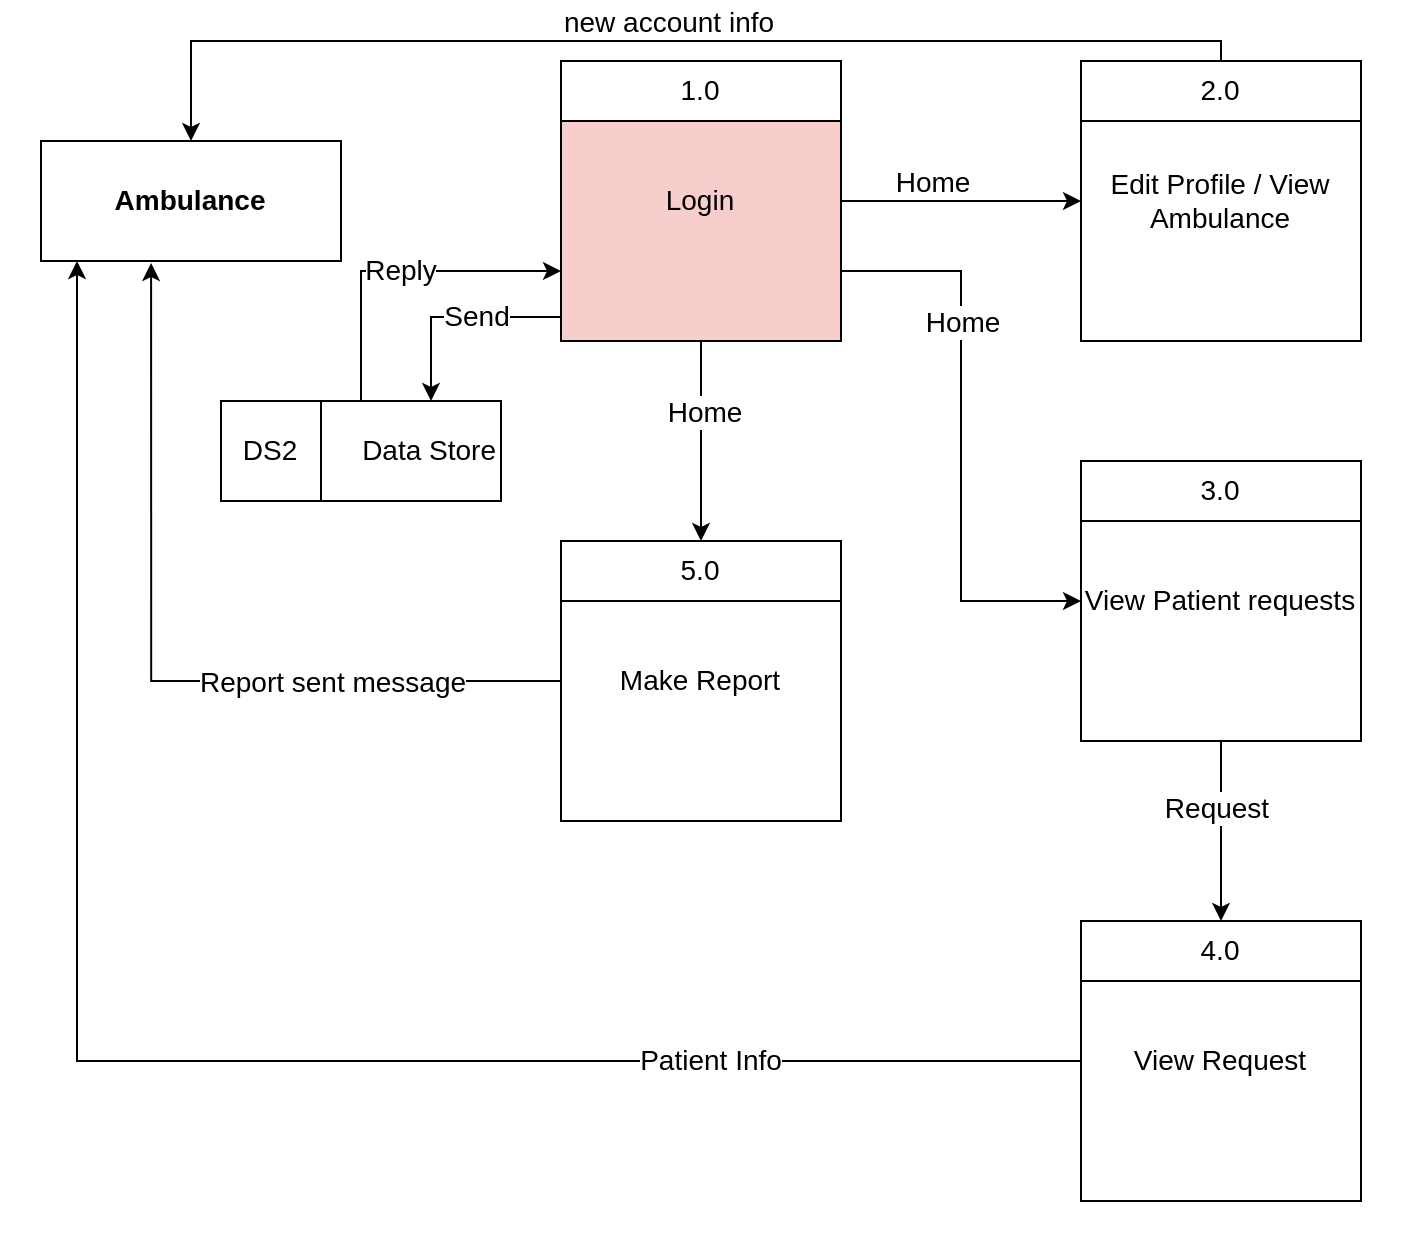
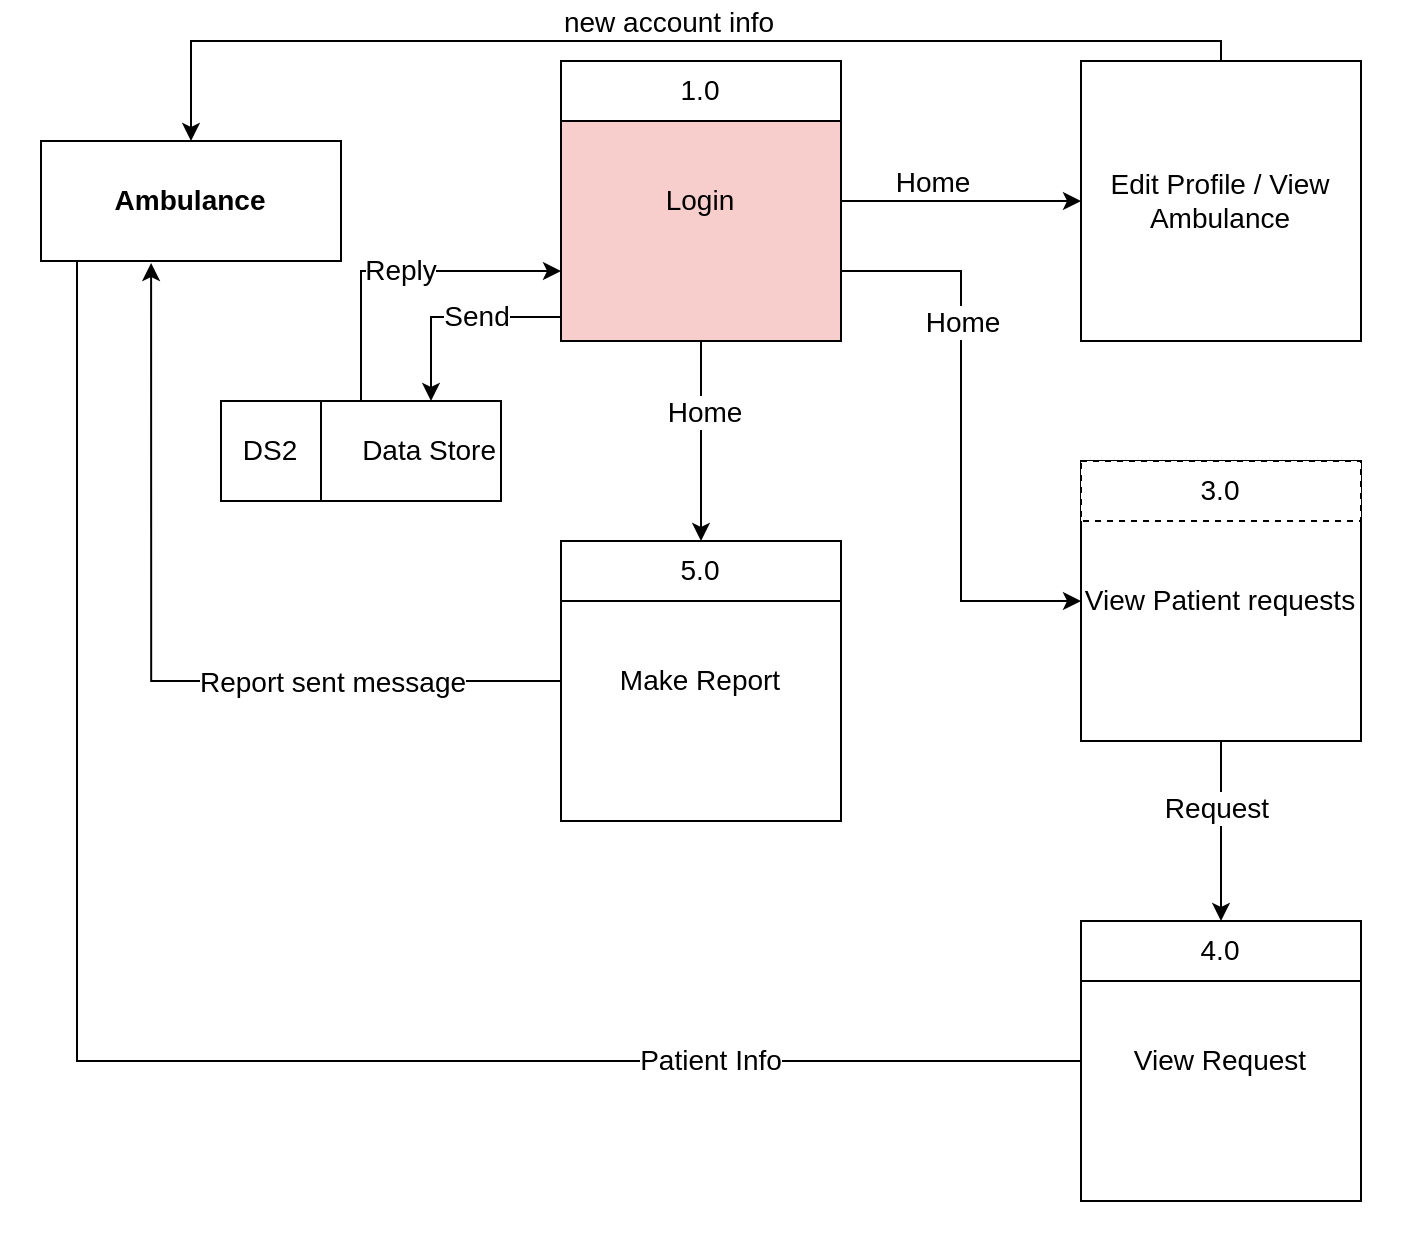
  <mxCell id="0" />
  <mxCell id="1" parent="0" />
  <mxCell id="2" value="Ambulance" style="rounded=0;whiteSpace=wrap;html=1;fontStyle=1;fontSize=14;" parent="1" vertex="1"><mxGeometry x="20" y="70" width="150" height="60" as="geometry" /></mxCell>
  <mxCell id="3" value="" style="edgeStyle=orthogonalEdgeStyle;rounded=0;orthogonalLoop=1;jettySize=auto;html=1;fontSize=14;" edge="1" parent="1" source="9" target="13"><mxGeometry relative="1" as="geometry"><mxPoint x="500" y="100" as="targetPoint" /></mxGeometry></mxCell>
  <mxCell id="4" value="Home" style="edgeLabel;html=1;align=center;verticalAlign=middle;resizable=0;points=[];fontSize=14;" vertex="1" connectable="0" parent="3"><mxGeometry x="-0.25" y="-1" relative="1" as="geometry"><mxPoint y="-11" as="offset" /></mxGeometry></mxCell>
  <mxCell id="5" style="edgeStyle=orthogonalEdgeStyle;rounded=0;orthogonalLoop=1;jettySize=auto;html=1;exitX=1;exitY=0.75;exitDx=0;exitDy=0;entryX=0;entryY=0.5;entryDx=0;entryDy=0;fontSize=14;" edge="1" parent="1" source="9" target="17"><mxGeometry relative="1" as="geometry" /></mxCell>
  <mxCell id="6" value="Home" style="edgeLabel;html=1;align=center;verticalAlign=middle;resizable=0;points=[];fontSize=14;" vertex="1" connectable="0" parent="5"><mxGeometry x="-0.888" y="1" relative="1" as="geometry"><mxPoint x="44" y="26" as="offset" /></mxGeometry></mxCell>
  <mxCell id="7" style="edgeStyle=orthogonalEdgeStyle;rounded=0;orthogonalLoop=1;jettySize=auto;html=1;exitX=0.5;exitY=1;exitDx=0;exitDy=0;entryX=0.5;entryY=0;entryDx=0;entryDy=0;fontSize=14;" edge="1" parent="1" source="9" target="32"><mxGeometry relative="1" as="geometry" /></mxCell>
  <mxCell id="8" value="Home" style="edgeLabel;html=1;align=center;verticalAlign=middle;resizable=0;points=[];fontSize=14;" vertex="1" connectable="0" parent="7"><mxGeometry x="-0.3" y="1" relative="1" as="geometry"><mxPoint as="offset" /></mxGeometry></mxCell>
  <mxCell id="9" value="Login" style="whiteSpace=wrap;html=1;aspect=fixed;fontSize=14;fillColor=#f8cecc;" vertex="1" parent="1"><mxGeometry x="280" y="30" width="140" height="140" as="geometry" /></mxCell>
  <mxCell id="10" value="1.0" style="rounded=0;whiteSpace=wrap;html=1;fontSize=14;" vertex="1" parent="1"><mxGeometry x="280" y="30" width="140" height="30" as="geometry" /></mxCell>
  <mxCell id="11" style="edgeStyle=orthogonalEdgeStyle;rounded=0;orthogonalLoop=1;jettySize=auto;html=1;entryX=0.5;entryY=0;entryDx=0;entryDy=0;fontSize=14;" edge="1" parent="1" source="13" target="2"><mxGeometry relative="1" as="geometry"><Array as="points"><mxPoint x="610" y="20" /><mxPoint x="95" y="20" /></Array></mxGeometry></mxCell>
  <mxCell id="12" value="new account info" style="edgeLabel;html=1;align=center;verticalAlign=middle;resizable=0;points=[];fontSize=14;" vertex="1" connectable="0" parent="11"><mxGeometry x="-0.002" y="-1" relative="1" as="geometry"><mxPoint y="-9" as="offset" /></mxGeometry></mxCell>
  <mxCell id="13" value="Edit Profile / View Ambulance" style="whiteSpace=wrap;html=1;aspect=fixed;fontSize=14;" vertex="1" parent="1"><mxGeometry x="540" y="30" width="140" height="140" as="geometry" /></mxCell>
- <mxCell id="14" value="2.0" style="rounded=0;whiteSpace=wrap;html=1;fontSize=14;" vertex="1" parent="1"><mxGeometry x="540" y="30" width="140" height="30" as="geometry" /></mxCell>
  <mxCell id="15" value="" style="edgeStyle=orthogonalEdgeStyle;rounded=0;orthogonalLoop=1;jettySize=auto;html=1;fontSize=14;entryX=0.5;entryY=0;entryDx=0;entryDy=0;" edge="1" parent="1" source="17" target="22"><mxGeometry relative="1" as="geometry"><mxPoint x="610" y="450" as="targetPoint" /></mxGeometry></mxCell>
  <mxCell id="16" value="Request" style="edgeLabel;html=1;align=center;verticalAlign=middle;resizable=0;points=[];fontSize=14;" vertex="1" connectable="0" parent="15"><mxGeometry x="-0.267" y="-3" relative="1" as="geometry"><mxPoint as="offset" /></mxGeometry></mxCell>
  <mxCell id="17" value="View Patient requests" style="whiteSpace=wrap;html=1;aspect=fixed;fontSize=14;" vertex="1" parent="1"><mxGeometry x="540" y="230" width="140" height="140" as="geometry" /></mxCell>
- <mxCell id="18" value="3.0" style="rounded=0;whiteSpace=wrap;html=1;fontSize=14;" vertex="1" parent="1"><mxGeometry x="540" y="230" width="140" height="30" as="geometry" /></mxCell>
- <mxCell id="19" style="edgeStyle=orthogonalEdgeStyle;rounded=0;orthogonalLoop=1;jettySize=auto;html=1;exitX=0;exitY=0.5;exitDx=0;exitDy=0;entryX=0.12;entryY=1;entryDx=0;entryDy=0;entryPerimeter=0;fontSize=14;" edge="1" parent="1" source="21" target="2"><mxGeometry relative="1" as="geometry" /></mxCell>
+ <mxCell id="18" value="3.0" style="rounded=0;whiteSpace=wrap;html=1;fontSize=14;dashed=1;" vertex="1" parent="1"><mxGeometry x="540" y="230" width="140" height="30" as="geometry" /></mxCell>
+ <mxCell id="19" style="edgeStyle=orthogonalEdgeStyle;rounded=0;orthogonalLoop=1;jettySize=auto;html=1;exitX=0;exitY=0.5;exitDx=0;exitDy=0;entryX=0.12;entryY=1;entryDx=0;entryDy=0;entryPerimeter=0;fontSize=14;endArrow=none;" edge="1" parent="1" source="21" target="2"><mxGeometry relative="1" as="geometry" /></mxCell>
  <mxCell id="20" value="Patient Info" style="edgeLabel;html=1;align=center;verticalAlign=middle;resizable=0;points=[];fontSize=14;" vertex="1" connectable="0" parent="19"><mxGeometry x="-0.588" y="-1" relative="1" as="geometry"><mxPoint as="offset" /></mxGeometry></mxCell>
  <mxCell id="21" value="View Request" style="whiteSpace=wrap;html=1;aspect=fixed;fontSize=14;" vertex="1" parent="1"><mxGeometry x="540" y="460" width="140" height="140" as="geometry" /></mxCell>
  <mxCell id="22" value="4.0" style="rounded=0;whiteSpace=wrap;html=1;fontSize=14;" vertex="1" parent="1"><mxGeometry x="540" y="460" width="140" height="30" as="geometry" /></mxCell>
  <mxCell id="23" style="edgeStyle=orthogonalEdgeStyle;rounded=0;orthogonalLoop=1;jettySize=auto;html=1;exitX=0;exitY=0.914;exitDx=0;exitDy=0;entryX=0.75;entryY=0;entryDx=0;entryDy=0;fontSize=14;exitPerimeter=0;" edge="1" parent="1" source="9" target="27"><mxGeometry relative="1" as="geometry" /></mxCell>
  <mxCell id="24" value="Send" style="edgeLabel;html=1;align=center;verticalAlign=middle;resizable=0;points=[];fontSize=14;" vertex="1" connectable="0" parent="23"><mxGeometry x="-0.196" relative="1" as="geometry"><mxPoint as="offset" /></mxGeometry></mxCell>
  <mxCell id="25" style="edgeStyle=orthogonalEdgeStyle;rounded=0;orthogonalLoop=1;jettySize=auto;html=1;exitX=0.5;exitY=0;exitDx=0;exitDy=0;entryX=0;entryY=0.75;entryDx=0;entryDy=0;fontSize=14;" edge="1" parent="1" source="27" target="9"><mxGeometry relative="1" as="geometry" /></mxCell>
  <mxCell id="26" value="Reply" style="edgeLabel;html=1;align=center;verticalAlign=middle;resizable=0;points=[];fontSize=14;" vertex="1" connectable="0" parent="25"><mxGeometry x="-0.212" y="-19" relative="1" as="geometry"><mxPoint x="19" y="-20" as="offset" /></mxGeometry></mxCell>
  <mxCell id="27" value="Data Store" style="rounded=0;whiteSpace=wrap;html=1;fontSize=14;align=right;" vertex="1" parent="1"><mxGeometry x="110" y="200" width="140" height="50" as="geometry" /></mxCell>
  <mxCell id="28" value="DS2" style="whiteSpace=wrap;html=1;aspect=fixed;fontSize=14;" vertex="1" parent="1"><mxGeometry x="110" y="200" width="50" height="50" as="geometry" /></mxCell>
  <mxCell id="29" style="edgeStyle=orthogonalEdgeStyle;rounded=0;orthogonalLoop=1;jettySize=auto;html=1;entryX=0.367;entryY=1.017;entryDx=0;entryDy=0;entryPerimeter=0;fontSize=14;" edge="1" parent="1" source="31" target="2"><mxGeometry relative="1" as="geometry" /></mxCell>
  <mxCell id="30" value="Report sent message" style="edgeLabel;html=1;align=center;verticalAlign=middle;resizable=0;points=[];fontSize=14;" vertex="1" connectable="0" parent="29"><mxGeometry x="-0.444" relative="1" as="geometry"><mxPoint as="offset" /></mxGeometry></mxCell>
  <mxCell id="31" value="Make Report" style="whiteSpace=wrap;html=1;aspect=fixed;fontSize=14;" vertex="1" parent="1"><mxGeometry x="280" y="270" width="140" height="140" as="geometry" /></mxCell>
  <mxCell id="32" value="5.0" style="rounded=0;whiteSpace=wrap;html=1;fontSize=14;" vertex="1" parent="1"><mxGeometry x="280" y="270" width="140" height="30" as="geometry" /></mxCell>
